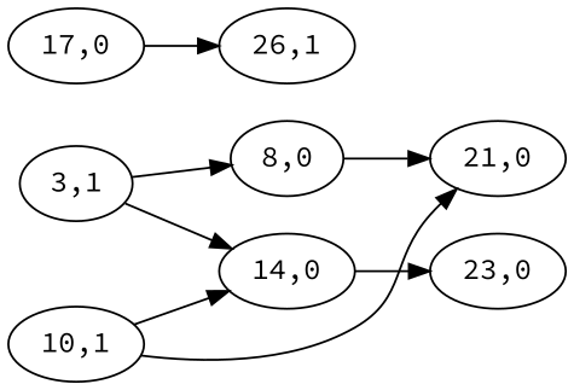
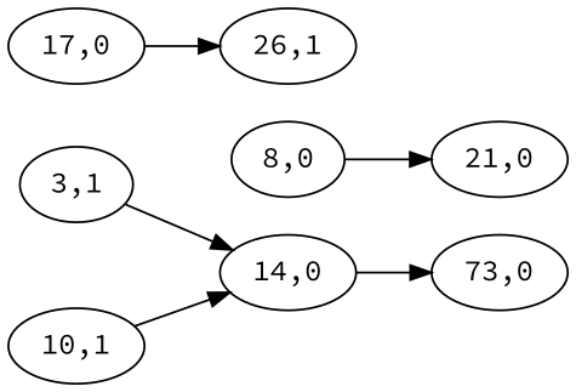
  digraph {
    fontname="Source Code Pro"
    ordering=out
    rankdir=LR
    node [fontname="Source Code Pro"]
    edge [fontname="Source Code Pro"]
    "3,1"
    "8,0"
    "14,0"
    "10,1"
    "21,0"
-   "23,0"
+   "23,0" [label="73,0"]
    n7 [label="26,1"]
    "17,0"
-   "3,1" -> "8,0"
    "3,1" -> "14,0"
    "8,0" -> "21,0"
    "14,0" -> "23,0"
    "10,1" -> "14,0"
-   "10,1" -> "21,0"
    "17,0" -> n7
  }
